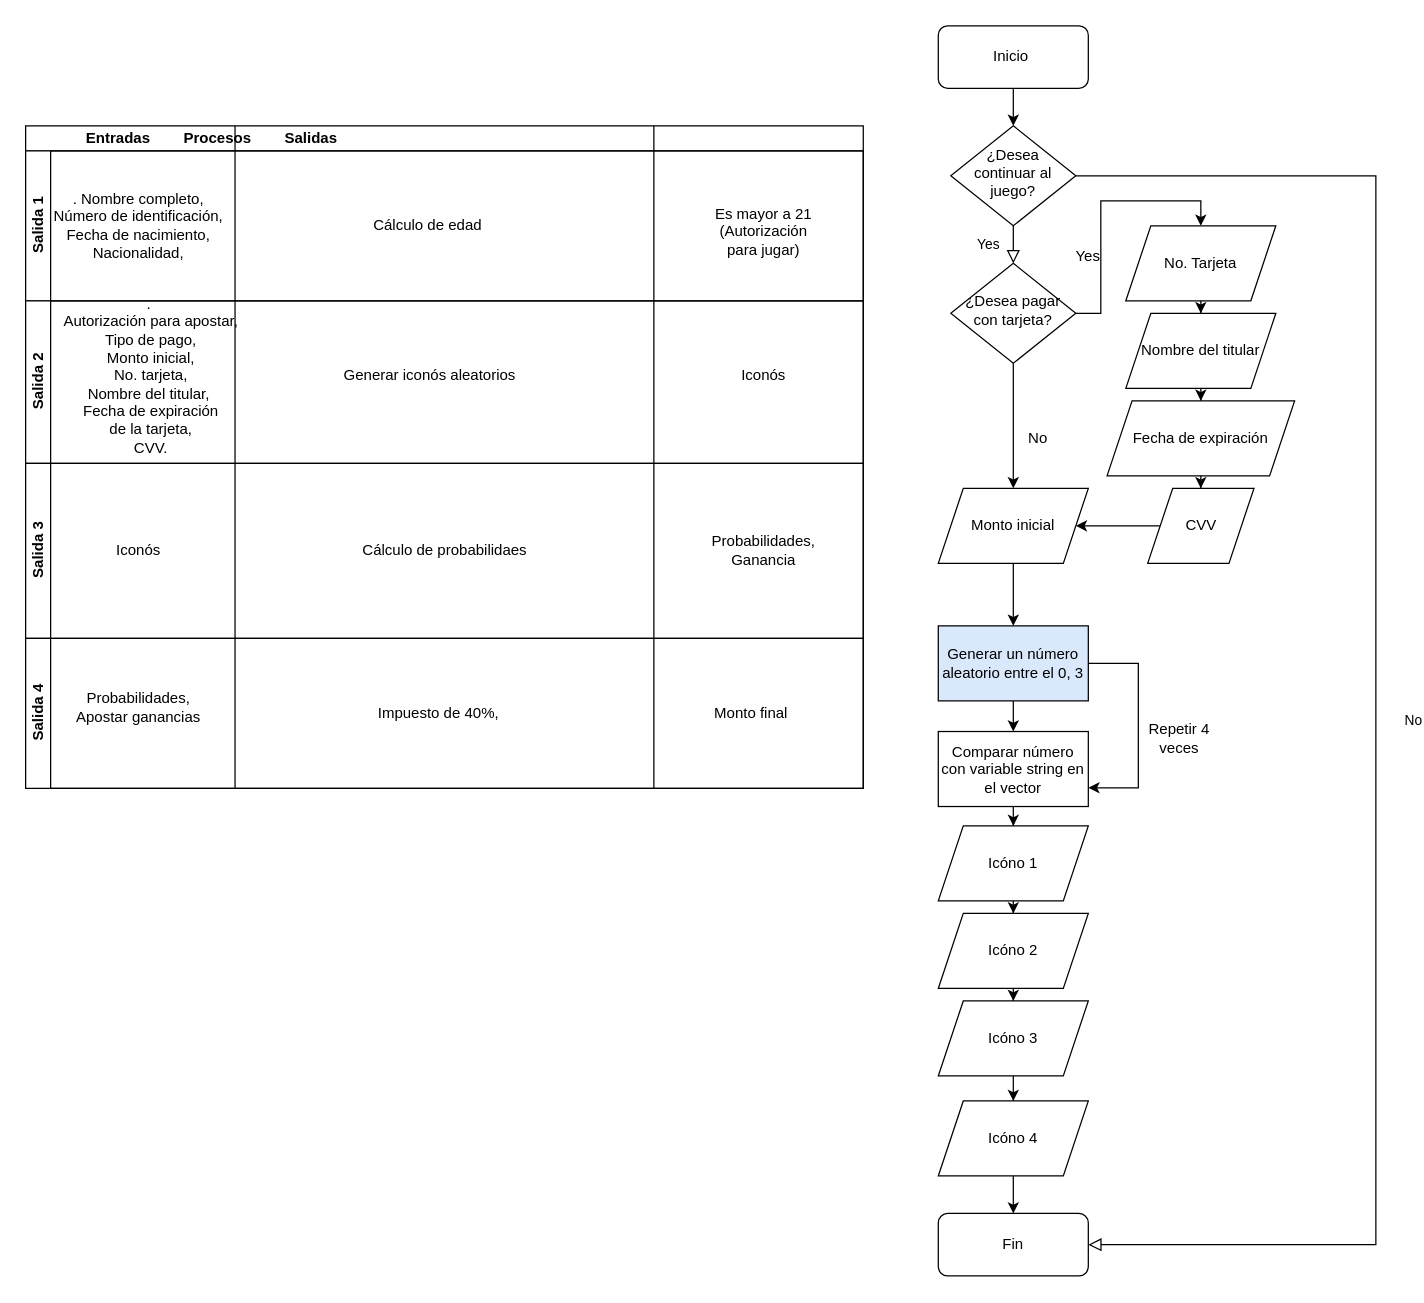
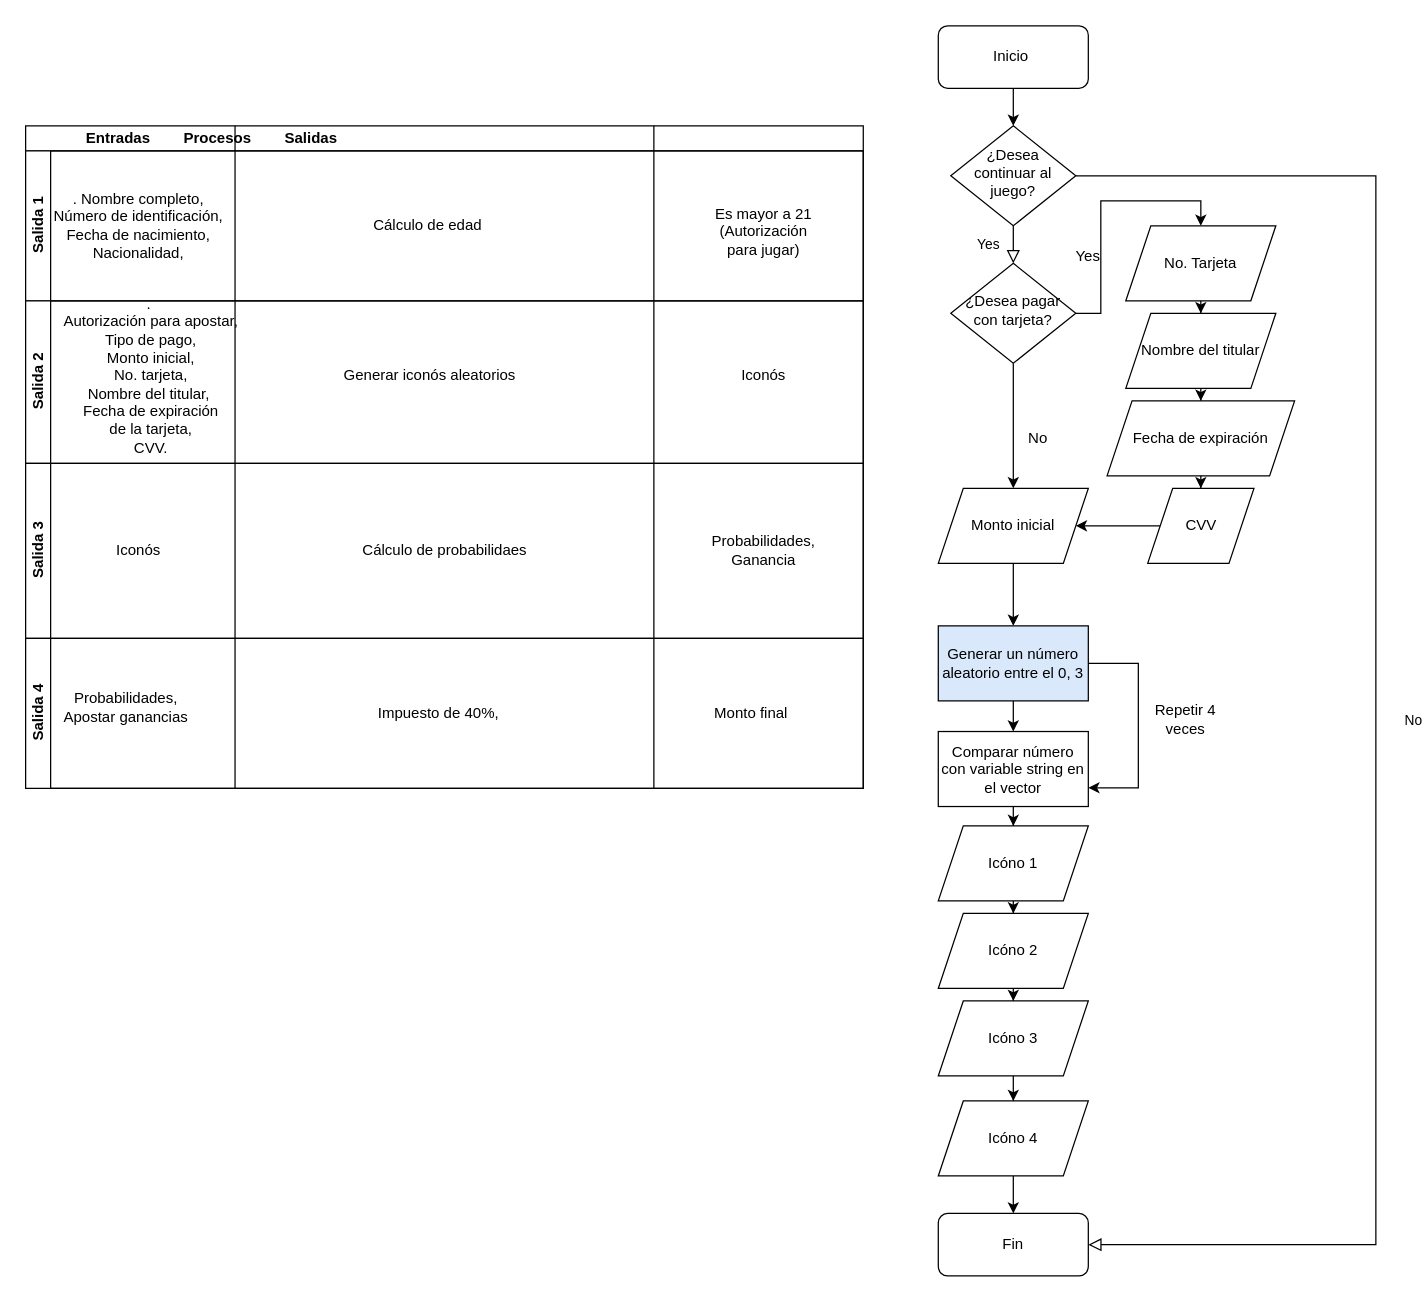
  <mxCell id="0" />
  <mxCell id="1" parent="0" />
  <mxCell id="2" value="Yes" style="rounded=0;html=1;jettySize=auto;orthogonalLoop=1;fontSize=11;endArrow=block;endFill=0;endSize=8;strokeWidth=1;shadow=0;labelBackgroundColor=none;edgeStyle=orthogonalEdgeStyle;" parent="1" source="4" target="7" edge="1"><mxGeometry y="20" relative="1" as="geometry"><mxPoint as="offset" /></mxGeometry></mxCell>
  <mxCell id="3" value="No" style="edgeStyle=orthogonalEdgeStyle;rounded=0;html=1;jettySize=auto;orthogonalLoop=1;fontSize=11;endArrow=block;endFill=0;endSize=8;strokeWidth=1;shadow=0;labelBackgroundColor=none;entryX=1;entryY=0.5;entryDx=0;entryDy=0;" parent="1" source="4" target="10" edge="1"><mxGeometry x="0.02" y="30" relative="1" as="geometry"><mxPoint as="offset" /><mxPoint x="910" y="210" as="targetPoint" /><Array as="points"><mxPoint x="1100" y="140" /><mxPoint x="1100" y="995" /></Array></mxGeometry></mxCell>
  <mxCell id="4" value="¿Desea continuar al juego?" style="rhombus;whiteSpace=wrap;html=1;shadow=0;fontFamily=Helvetica;fontSize=12;align=center;strokeWidth=1;spacing=6;spacingTop=-4;" parent="1" vertex="1"><mxGeometry x="760" y="100" width="100" height="80" as="geometry" /></mxCell>
  <mxCell id="5" value="" style="edgeStyle=orthogonalEdgeStyle;rounded=0;orthogonalLoop=1;jettySize=auto;html=1;" edge="1" parent="1" source="7" target="31"><mxGeometry relative="1" as="geometry" /></mxCell>
  <mxCell id="6" value="" style="edgeStyle=orthogonalEdgeStyle;rounded=0;orthogonalLoop=1;jettySize=auto;html=1;entryX=0.5;entryY=0;entryDx=0;entryDy=0;" edge="1" parent="1" source="7" target="33"><mxGeometry relative="1" as="geometry"><mxPoint x="900" y="190" as="targetPoint" /></mxGeometry></mxCell>
  <mxCell id="7" value="¿Desea pagar con tarjeta?" style="rhombus;whiteSpace=wrap;html=1;shadow=0;fontFamily=Helvetica;fontSize=12;align=center;strokeWidth=1;spacing=6;spacingTop=-4;" parent="1" vertex="1"><mxGeometry x="760" y="210" width="100" height="80" as="geometry" /></mxCell>
  <mxCell id="8" value="" style="edgeStyle=orthogonalEdgeStyle;rounded=0;orthogonalLoop=1;jettySize=auto;html=1;" edge="1" parent="1" source="9" target="4"><mxGeometry relative="1" as="geometry" /></mxCell>
  <mxCell id="9" value="Inicio&amp;nbsp;" style="rounded=1;whiteSpace=wrap;html=1;" vertex="1" parent="1"><mxGeometry x="750" y="20" width="120" height="50" as="geometry" /></mxCell>
  <mxCell id="10" value="Fin" style="rounded=1;whiteSpace=wrap;html=1;" vertex="1" parent="1"><mxGeometry x="750" y="970" width="120" height="50" as="geometry" /></mxCell>
  <mxCell id="11" value="&amp;nbsp; &amp;nbsp; &amp;nbsp; &amp;nbsp; &amp;nbsp; &amp;nbsp; &amp;nbsp; Entradas&lt;span style=&quot;white-space: pre;&quot;&gt; &lt;/span&gt;&lt;span style=&quot;white-space: pre;&quot;&gt; &lt;/span&gt;&lt;span style=&quot;white-space: pre;&quot;&gt; &lt;/span&gt;&lt;span style=&quot;white-space: pre;&quot;&gt; &lt;span style=&quot;white-space: pre;&quot;&gt; &lt;/span&gt;&lt;span style=&quot;white-space: pre;&quot;&gt; &lt;span style=&quot;white-space: pre;&quot;&gt; &lt;span style=&quot;white-space: pre;&quot;&gt; &lt;/span&gt;&lt;/span&gt;&lt;/span&gt;&lt;/span&gt;Procesos&lt;span style=&quot;white-space: pre;&quot;&gt; &lt;/span&gt;&lt;span style=&quot;white-space: pre;&quot;&gt; &lt;/span&gt;&lt;span style=&quot;white-space: pre;&quot;&gt; &lt;/span&gt;&lt;span style=&quot;white-space: pre;&quot;&gt; &lt;/span&gt;&lt;span style=&quot;white-space: pre;&quot;&gt; &lt;/span&gt;&lt;span style=&quot;white-space: pre;&quot;&gt; &lt;span style=&quot;white-space: pre;&quot;&gt; &lt;span style=&quot;white-space: pre;&quot;&gt; &lt;/span&gt;&lt;/span&gt;&lt;/span&gt;Salidas&lt;span style=&quot;white-space: pre;&quot;&gt; &lt;/span&gt;" style="swimlane;childLayout=stackLayout;resizeParent=1;resizeParentMax=0;horizontal=1;startSize=20;horizontalStack=0;html=1;align=left;" vertex="1" parent="1"><mxGeometry x="20" y="100" width="670" height="530" as="geometry" /></mxCell>
  <mxCell id="12" value="Salida 1" style="swimlane;startSize=20;horizontal=0;html=1;" vertex="1" parent="11"><mxGeometry y="20" width="670" height="120" as="geometry"><mxRectangle y="20" width="545" height="30" as="alternateBounds" /></mxGeometry></mxCell>
  <mxCell id="13" value="Es mayor a 21 &lt;br&gt;(Autorización &lt;br&gt;para jugar)" style="text;html=1;align=center;verticalAlign=middle;resizable=0;points=[];autosize=1;strokeColor=none;fillColor=none;" vertex="1" parent="12"><mxGeometry x="540" y="35" width="100" height="60" as="geometry" /></mxCell>
  <mxCell id="14" value=". Nombre completo, &lt;br&gt;Número de identificación, &lt;br&gt;Fecha de nacimiento, &lt;br&gt;Nacionalidad," style="text;html=1;align=center;verticalAlign=middle;resizable=0;points=[];autosize=1;strokeColor=none;fillColor=none;" vertex="1" parent="12"><mxGeometry x="10" y="25" width="160" height="70" as="geometry" /></mxCell>
  <mxCell id="15" value="Cálculo de edad&amp;nbsp;" style="text;html=1;align=center;verticalAlign=middle;resizable=0;points=[];autosize=1;strokeColor=none;fillColor=none;" vertex="1" parent="12"><mxGeometry x="267.5" y="45" width="110" height="30" as="geometry" /></mxCell>
  <mxCell id="16" value="Salida 2" style="swimlane;startSize=20;horizontal=0;html=1;" vertex="1" parent="11"><mxGeometry y="140" width="670" height="130" as="geometry" /></mxCell>
  <mxCell id="17" value="Iconós" style="text;html=1;align=center;verticalAlign=middle;resizable=0;points=[];autosize=1;strokeColor=none;fillColor=none;" vertex="1" parent="16"><mxGeometry x="560" y="45" width="60" height="30" as="geometry" /></mxCell>
  <mxCell id="18" value="Generar iconós aleatorios" style="text;html=1;align=center;verticalAlign=middle;resizable=0;points=[];autosize=1;strokeColor=none;fillColor=none;" vertex="1" parent="16"><mxGeometry x="242.5" y="45" width="160" height="30" as="geometry" /></mxCell>
  <mxCell id="19" value=".&amp;nbsp;&lt;br&gt;Autorización para apostar, &lt;br&gt;Tipo de pago, &lt;br&gt;Monto inicial, &lt;br&gt;No. tarjeta, &lt;br&gt;Nombre del titular,&amp;nbsp;&lt;br&gt;Fecha de expiración &lt;br&gt;de la tarjeta, &lt;br&gt;CVV." style="text;html=1;align=center;verticalAlign=middle;resizable=0;points=[];autosize=1;strokeColor=none;fillColor=none;" vertex="1" parent="16"><mxGeometry x="20" y="-10" width="160" height="140" as="geometry" /></mxCell>
  <mxCell id="20" value="Salida 3" style="swimlane;startSize=20;horizontal=0;html=1;" vertex="1" parent="11"><mxGeometry y="270" width="670" height="140" as="geometry" /></mxCell>
  <mxCell id="21" value="Probabilidades,&lt;br&gt;Ganancia" style="text;html=1;align=center;verticalAlign=middle;resizable=0;points=[];autosize=1;strokeColor=none;fillColor=none;" vertex="1" parent="20"><mxGeometry x="535" y="50" width="110" height="40" as="geometry" /></mxCell>
  <mxCell id="22" value="Iconós" style="text;html=1;align=center;verticalAlign=middle;resizable=0;points=[];autosize=1;strokeColor=none;fillColor=none;" vertex="1" parent="20"><mxGeometry x="60" y="55" width="60" height="30" as="geometry" /></mxCell>
  <mxCell id="23" value="Cálculo de probabilidaes" style="text;html=1;align=center;verticalAlign=middle;resizable=0;points=[];autosize=1;strokeColor=none;fillColor=none;" vertex="1" parent="20"><mxGeometry x="260" y="55" width="150" height="30" as="geometry" /></mxCell>
  <mxCell id="24" value="Salida 4" style="swimlane;startSize=20;horizontal=0;html=1;" vertex="1" parent="11"><mxGeometry y="410" width="670" height="120" as="geometry" /></mxCell>
  <mxCell id="25" value="Monto final" style="text;html=1;align=center;verticalAlign=middle;resizable=0;points=[];autosize=1;strokeColor=none;fillColor=none;" vertex="1" parent="24"><mxGeometry x="540" y="45" width="80" height="30" as="geometry" /></mxCell>
  <mxCell id="26" value="&amp;nbsp;Impuesto de 40%,&amp;nbsp;" style="text;html=1;align=center;verticalAlign=middle;resizable=0;points=[];autosize=1;strokeColor=none;fillColor=none;" vertex="1" parent="24"><mxGeometry x="265" y="45" width="130" height="30" as="geometry" /></mxCell>
- <mxCell id="27" value="Probabilidades, &lt;br&gt;Apostar ganancias" style="text;html=1;align=center;verticalAlign=middle;resizable=0;points=[];autosize=1;strokeColor=none;fillColor=none;" vertex="1" parent="24"><mxGeometry x="30" y="35" width="120" height="40" as="geometry" /></mxCell>
+ <mxCell id="27" value="Probabilidades, &lt;br&gt;Apostar ganancias" style="text;html=1;align=center;verticalAlign=middle;resizable=0;points=[];autosize=1;strokeColor=none;fillColor=none;" vertex="1" parent="24"><mxGeometry x="20" y="35" width="120" height="40" as="geometry" /></mxCell>
  <mxCell id="28" value="" style="endArrow=none;html=1;rounded=0;entryX=0.25;entryY=0;entryDx=0;entryDy=0;exitX=0.25;exitY=1;exitDx=0;exitDy=0;" edge="1" parent="11" source="24" target="11"><mxGeometry width="50" height="50" relative="1" as="geometry"><mxPoint x="140" y="280" as="sourcePoint" /><mxPoint x="190" y="230" as="targetPoint" /></mxGeometry></mxCell>
  <mxCell id="29" value="" style="endArrow=none;html=1;rounded=0;entryX=0.75;entryY=0;entryDx=0;entryDy=0;exitX=0.75;exitY=1;exitDx=0;exitDy=0;" edge="1" parent="11" source="24" target="11"><mxGeometry width="50" height="50" relative="1" as="geometry"><mxPoint x="146" y="510" as="sourcePoint" /><mxPoint x="146" y="30" as="targetPoint" /></mxGeometry></mxCell>
  <mxCell id="30" value="" style="edgeStyle=orthogonalEdgeStyle;rounded=0;orthogonalLoop=1;jettySize=auto;html=1;" edge="1" parent="1" source="31" target="44"><mxGeometry relative="1" as="geometry" /></mxCell>
  <mxCell id="31" value="Monto inicial" style="shape=parallelogram;perimeter=parallelogramPerimeter;whiteSpace=wrap;html=1;fixedSize=1;" vertex="1" parent="1"><mxGeometry x="750" y="390" width="120" height="60" as="geometry" /></mxCell>
  <mxCell id="32" value="" style="edgeStyle=orthogonalEdgeStyle;rounded=0;orthogonalLoop=1;jettySize=auto;html=1;" edge="1" parent="1" source="33" target="35"><mxGeometry relative="1" as="geometry" /></mxCell>
  <mxCell id="33" value="No. Tarjeta" style="shape=parallelogram;perimeter=parallelogramPerimeter;whiteSpace=wrap;html=1;fixedSize=1;" vertex="1" parent="1"><mxGeometry x="900" y="180" width="120" height="60" as="geometry" /></mxCell>
  <mxCell id="34" value="" style="edgeStyle=orthogonalEdgeStyle;rounded=0;orthogonalLoop=1;jettySize=auto;html=1;" edge="1" parent="1" source="35" target="37"><mxGeometry relative="1" as="geometry" /></mxCell>
  <mxCell id="35" value="Nombre del titular" style="shape=parallelogram;perimeter=parallelogramPerimeter;whiteSpace=wrap;html=1;fixedSize=1;" vertex="1" parent="1"><mxGeometry x="900" y="250" width="120" height="60" as="geometry" /></mxCell>
  <mxCell id="36" value="" style="edgeStyle=orthogonalEdgeStyle;rounded=0;orthogonalLoop=1;jettySize=auto;html=1;" edge="1" parent="1" source="37" target="41"><mxGeometry relative="1" as="geometry" /></mxCell>
  <mxCell id="37" value="Fecha de expiración" style="shape=parallelogram;perimeter=parallelogramPerimeter;whiteSpace=wrap;html=1;fixedSize=1;" vertex="1" parent="1"><mxGeometry x="885" y="320" width="150" height="60" as="geometry" /></mxCell>
  <mxCell id="38" value="No" style="text;html=1;strokeColor=none;fillColor=none;align=center;verticalAlign=middle;whiteSpace=wrap;rounded=0;" vertex="1" parent="1"><mxGeometry x="800" y="335" width="60" height="30" as="geometry" /></mxCell>
  <mxCell id="39" value="Yes" style="text;html=1;strokeColor=none;fillColor=none;align=center;verticalAlign=middle;whiteSpace=wrap;rounded=0;" vertex="1" parent="1"><mxGeometry x="840" y="190" width="60" height="30" as="geometry" /></mxCell>
  <mxCell id="40" value="" style="edgeStyle=orthogonalEdgeStyle;rounded=0;orthogonalLoop=1;jettySize=auto;html=1;" edge="1" parent="1" source="41" target="31"><mxGeometry relative="1" as="geometry" /></mxCell>
  <mxCell id="41" value="CVV" style="shape=parallelogram;perimeter=parallelogramPerimeter;whiteSpace=wrap;html=1;fixedSize=1;" vertex="1" parent="1"><mxGeometry x="917.5" y="390" width="85" height="60" as="geometry" /></mxCell>
  <mxCell id="42" value="" style="edgeStyle=orthogonalEdgeStyle;rounded=0;orthogonalLoop=1;jettySize=auto;html=1;" edge="1" parent="1" source="44" target="46"><mxGeometry relative="1" as="geometry" /></mxCell>
  <mxCell id="43" style="edgeStyle=orthogonalEdgeStyle;rounded=0;orthogonalLoop=1;jettySize=auto;html=1;exitX=1;exitY=0.5;exitDx=0;exitDy=0;entryX=1;entryY=0.75;entryDx=0;entryDy=0;" edge="1" parent="1" source="44" target="46"><mxGeometry relative="1" as="geometry"><Array as="points"><mxPoint x="910" y="530" /><mxPoint x="910" y="629" /></Array></mxGeometry></mxCell>
  <mxCell id="44" value="Generar un número aleatorio entre el 0, 3" style="whiteSpace=wrap;html=1;fillColor=#dae8fc;" vertex="1" parent="1"><mxGeometry x="750" y="500" width="120" height="60" as="geometry" /></mxCell>
  <mxCell id="45" value="" style="edgeStyle=orthogonalEdgeStyle;rounded=0;orthogonalLoop=1;jettySize=auto;html=1;" edge="1" parent="1" source="46" target="49"><mxGeometry relative="1" as="geometry" /></mxCell>
  <mxCell id="46" value="Comparar número con variable string en el vector" style="whiteSpace=wrap;html=1;" vertex="1" parent="1"><mxGeometry x="750" y="584.5" width="120" height="60" as="geometry" /></mxCell>
- <mxCell id="47" value="Repetir 4 veces" style="text;html=1;strokeColor=none;fillColor=none;align=center;verticalAlign=middle;whiteSpace=wrap;rounded=0;" vertex="1" parent="1"><mxGeometry x="912.5" y="575" width="60" height="30" as="geometry" /></mxCell>
+ <mxCell id="47" value="Repetir 4 veces" style="text;html=1;strokeColor=none;fillColor=none;align=center;verticalAlign=middle;whiteSpace=wrap;rounded=0;" vertex="1" parent="1"><mxGeometry x="917.5" y="560" width="60" height="30" as="geometry" /></mxCell>
  <mxCell id="48" value="" style="edgeStyle=orthogonalEdgeStyle;rounded=0;orthogonalLoop=1;jettySize=auto;html=1;" edge="1" parent="1" source="49" target="53"><mxGeometry relative="1" as="geometry" /></mxCell>
  <mxCell id="49" value="Icóno 1" style="shape=parallelogram;perimeter=parallelogramPerimeter;whiteSpace=wrap;html=1;fixedSize=1;" vertex="1" parent="1"><mxGeometry x="750" y="660" width="120" height="60" as="geometry" /></mxCell>
  <mxCell id="50" value="" style="edgeStyle=orthogonalEdgeStyle;rounded=0;orthogonalLoop=1;jettySize=auto;html=1;" edge="1" parent="1" source="51" target="10"><mxGeometry relative="1" as="geometry" /></mxCell>
  <mxCell id="51" value="Icóno 4" style="shape=parallelogram;perimeter=parallelogramPerimeter;whiteSpace=wrap;html=1;fixedSize=1;" vertex="1" parent="1"><mxGeometry x="750" y="880" width="120" height="60" as="geometry" /></mxCell>
  <mxCell id="52" value="" style="edgeStyle=orthogonalEdgeStyle;rounded=0;orthogonalLoop=1;jettySize=auto;html=1;" edge="1" parent="1" source="53" target="55"><mxGeometry relative="1" as="geometry" /></mxCell>
  <mxCell id="53" value="Icóno 2" style="shape=parallelogram;perimeter=parallelogramPerimeter;whiteSpace=wrap;html=1;fixedSize=1;" vertex="1" parent="1"><mxGeometry x="750" y="730" width="120" height="60" as="geometry" /></mxCell>
  <mxCell id="54" value="" style="edgeStyle=orthogonalEdgeStyle;rounded=0;orthogonalLoop=1;jettySize=auto;html=1;" edge="1" parent="1" source="55" target="51"><mxGeometry relative="1" as="geometry" /></mxCell>
  <mxCell id="55" value="Icóno 3" style="shape=parallelogram;perimeter=parallelogramPerimeter;whiteSpace=wrap;html=1;fixedSize=1;" vertex="1" parent="1"><mxGeometry x="750" y="800" width="120" height="60" as="geometry" /></mxCell>
